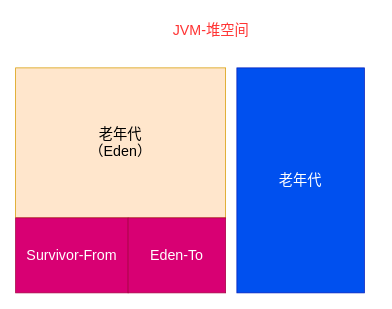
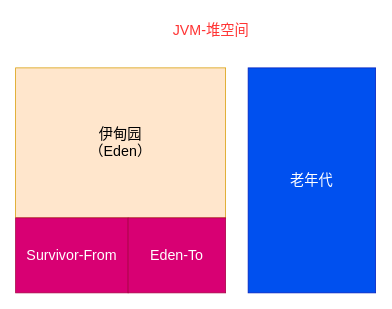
  <mxCell id="0" />
  <mxCell id="1" parent="0" />
  <mxCell id="2" value="JVM-堆空间" style="text;html=1;align=center;verticalAlign=middle;resizable=0;points=[];autosize=1;strokeColor=none;fillColor=none;fontSize=19;fontColor=#FF3333;" vertex="1" parent="1"><mxGeometry x="220" y="20" width="120" height="40" as="geometry" /></mxCell>
- <mxCell id="3" value="老年代&lt;br style=&quot;font-size: 19px;&quot;&gt;（Eden）" style="rounded=0;whiteSpace=wrap;html=1;fillColor=#ffe6cc;strokeColor=#d79b00;fontSize=19;" vertex="1" parent="1"><mxGeometry x="20" y="90" width="280" height="200" as="geometry" /></mxCell>
- <mxCell id="4" value="老年代" style="rounded=0;whiteSpace=wrap;html=1;fillColor=#0050ef;fontColor=#ffffff;strokeColor=#001DBC;fontSize=19;" vertex="1" parent="1"><mxGeometry x="315" y="90" width="170" height="300" as="geometry" /></mxCell>
+ <mxCell id="3" value="伊甸园&lt;br style=&quot;font-size: 19px;&quot;&gt;（Eden）" style="rounded=0;whiteSpace=wrap;html=1;fillColor=#ffe6cc;strokeColor=#d79b00;fontSize=19;" vertex="1" parent="1"><mxGeometry x="20" y="90" width="280" height="200" as="geometry" /></mxCell>
+ <mxCell id="4" value="老年代" style="rounded=0;whiteSpace=wrap;html=1;fillColor=#0050ef;fontColor=#ffffff;strokeColor=#001DBC;fontSize=19;" vertex="1" parent="1"><mxGeometry x="330" y="90" width="170" height="300" as="geometry" /></mxCell>
  <mxCell id="5" value="Survivor-From" style="rounded=0;whiteSpace=wrap;html=1;fillColor=#d80073;fontColor=#ffffff;strokeColor=#A50040;fontSize=19;" vertex="1" parent="1"><mxGeometry x="20" y="290" width="150" height="100" as="geometry" /></mxCell>
  <mxCell id="6" value="Eden-To" style="rounded=0;whiteSpace=wrap;html=1;fillColor=#d80073;fontColor=#ffffff;strokeColor=#A50040;fontSize=19;" vertex="1" parent="1"><mxGeometry x="170" y="290" width="130" height="100" as="geometry" /></mxCell>
